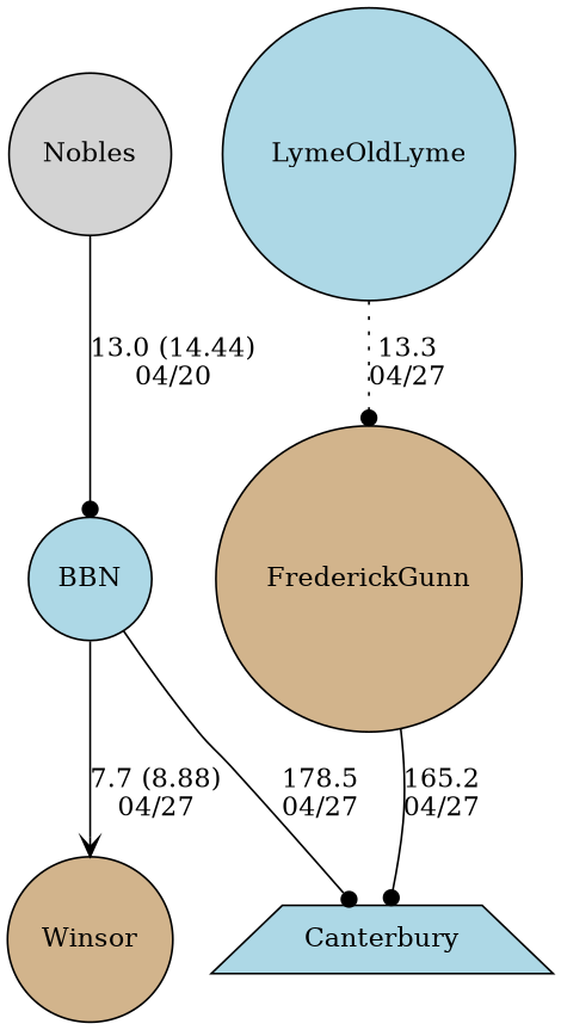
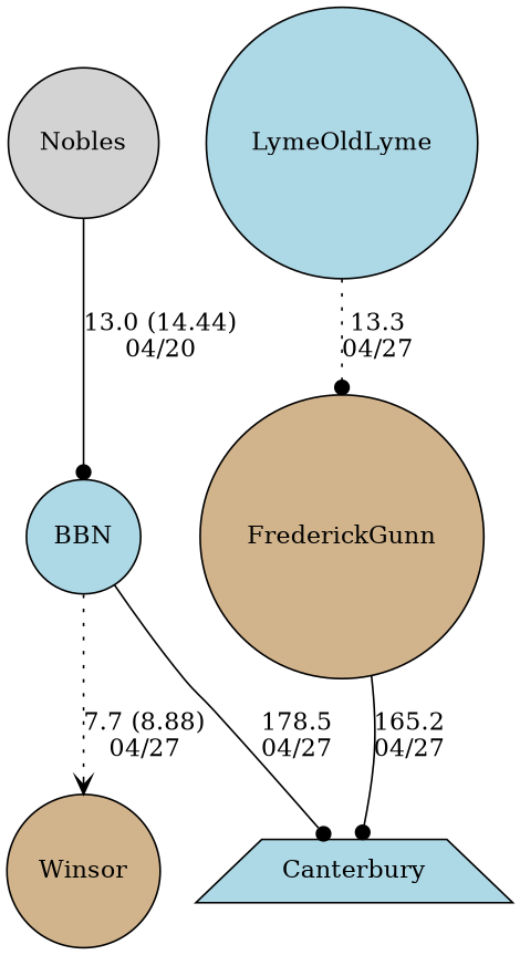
  digraph {
    node [fillcolor=lightblue shape=circle style=filled]
    edge [arrowhead=dot random=random style=solid weight=87]
    FrederickGunn [fillcolor=tan]
    LymeOldLyme
    Canterbury [shape=trapezium]
    Nobles [fillcolor=lightgrey]
    BBN
    Winsor [fillcolor=tan]
    FrederickGunn -> Canterbury [label="165.2\n04/27" weight=-65]
    LymeOldLyme -> FrederickGunn [label="13.3\n04/27" style=dotted]
    Nobles -> BBN [label="13.0 (14.44)\n04/20"]
    BBN -> Canterbury [label="178.5\n04/27" weight=-78]
-   BBN -> Winsor [arrowhead=vee label="7.7 (8.88)\n04/27" weight=93]
+   BBN -> Winsor [arrowhead=vee label="7.7 (8.88)\n04/27" style=dotted weight=93]
  }
